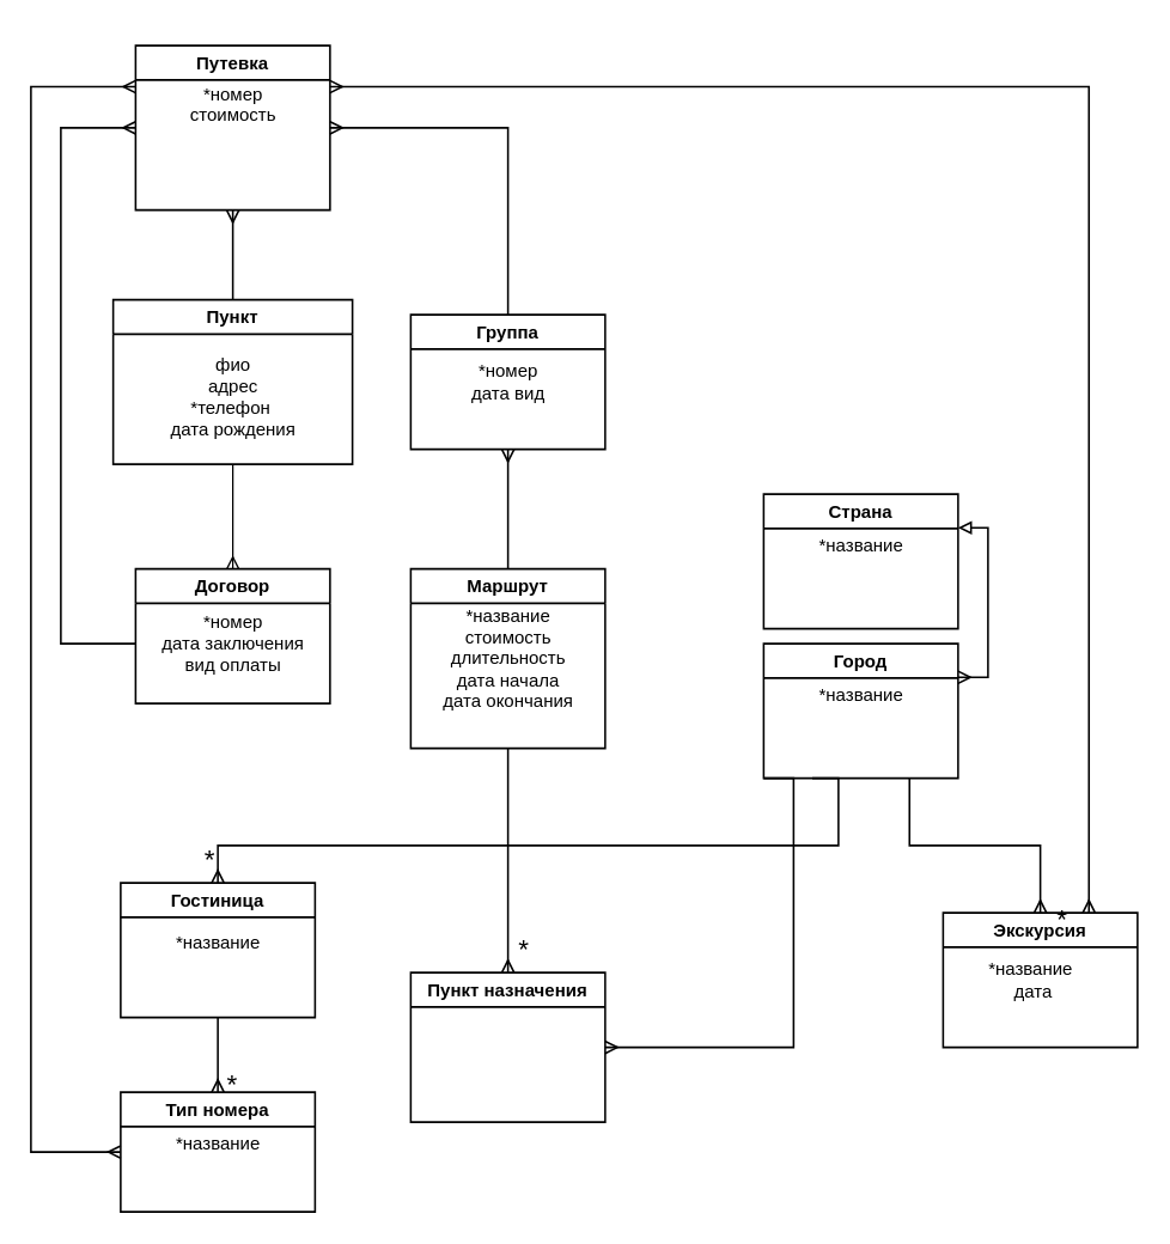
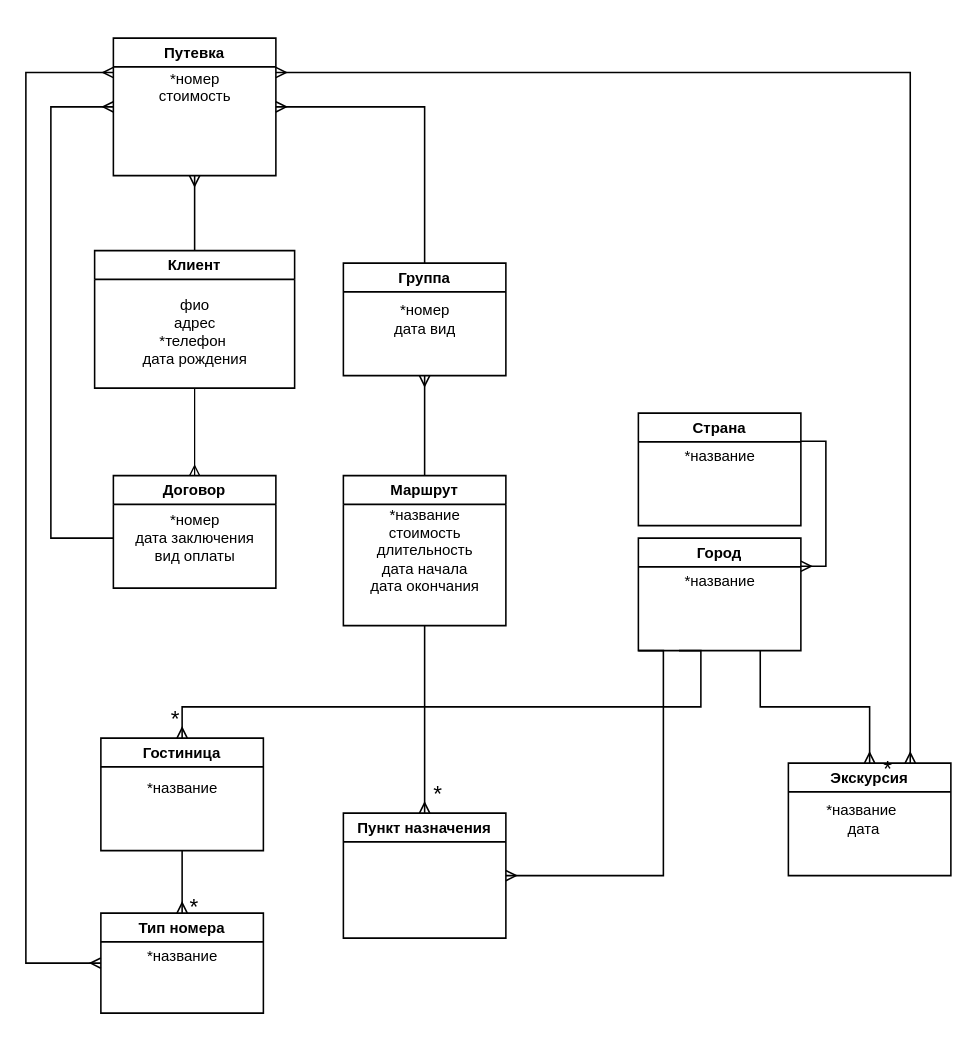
  <mxCell id="0" />
  <mxCell id="1" parent="0" />
  <mxCell id="2" style="edgeStyle=orthogonalEdgeStyle;rounded=0;orthogonalLoop=1;jettySize=auto;html=1;exitX=0.5;exitY=1;exitDx=0;exitDy=0;entryX=0.5;entryY=0;entryDx=0;entryDy=0;endArrow=none;endFill=0;startArrow=ERmany;startFill=0;strokeWidth=1.25;" parent="1" source="4" target="10" edge="1"><mxGeometry relative="1" as="geometry" /></mxCell>
  <mxCell id="3" style="edgeStyle=orthogonalEdgeStyle;rounded=0;orthogonalLoop=1;jettySize=auto;html=1;exitX=0.5;exitY=0;exitDx=0;exitDy=0;entryX=1;entryY=0.5;entryDx=0;entryDy=0;endArrow=ERmany;endFill=0;startArrow=none;startFill=0;strokeWidth=1.25;" parent="1" source="4" target="29" edge="1"><mxGeometry relative="1" as="geometry" /></mxCell>
  <mxCell id="4" value="Группа" style="swimlane;whiteSpace=wrap;html=1;startSize=23;strokeWidth=1.25;" parent="1" vertex="1"><mxGeometry x="274" y="210" width="130" height="90" as="geometry" /></mxCell>
  <mxCell id="5" value="*номер&lt;br&gt;дата вид" style="text;html=1;align=center;verticalAlign=middle;resizable=0;points=[];autosize=1;strokeColor=none;fillColor=none;strokeWidth=1.25;" parent="4" vertex="1"><mxGeometry x="15" y="25" width="100" height="40" as="geometry" /></mxCell>
  <mxCell id="6" style="edgeStyle=orthogonalEdgeStyle;rounded=0;orthogonalLoop=1;jettySize=auto;html=1;exitX=0.5;exitY=0;exitDx=0;exitDy=0;startArrow=none;startFill=0;endArrow=ERmany;endFill=0;entryX=0.5;entryY=1;entryDx=0;entryDy=0;strokeWidth=1.25;" parent="1" source="7" target="29" edge="1"><mxGeometry relative="1" as="geometry"><mxPoint x="210" y="160" as="targetPoint" /></mxGeometry></mxCell>
- <mxCell id="7" value="Пункт" style="swimlane;whiteSpace=wrap;html=1;startSize=23;strokeWidth=1.25;" parent="1" vertex="1"><mxGeometry x="75" y="200" width="160" height="110" as="geometry" /></mxCell>
+ <mxCell id="7" value="Клиент" style="swimlane;whiteSpace=wrap;html=1;startSize=23;strokeWidth=1.25;" parent="1" vertex="1"><mxGeometry x="75" y="200" width="160" height="110" as="geometry" /></mxCell>
  <mxCell id="8" value="фио&lt;br&gt;адрес&lt;br&gt;*телефон&amp;nbsp;&lt;br&gt;дата рождения" style="text;html=1;align=center;verticalAlign=middle;resizable=0;points=[];autosize=1;strokeColor=none;fillColor=none;strokeWidth=1.25;" parent="7" vertex="1"><mxGeometry x="25" y="30" width="110" height="70" as="geometry" /></mxCell>
  <mxCell id="9" style="edgeStyle=orthogonalEdgeStyle;rounded=0;orthogonalLoop=1;jettySize=auto;html=1;exitX=0.5;exitY=1;exitDx=0;exitDy=0;entryX=0.5;entryY=0;entryDx=0;entryDy=0;startArrow=none;startFill=0;endArrow=ERmany;endFill=0;strokeWidth=1.25;" parent="1" source="10" target="24" edge="1"><mxGeometry relative="1" as="geometry" /></mxCell>
  <mxCell id="10" value="Маршрут" style="swimlane;whiteSpace=wrap;html=1;strokeWidth=1.25;" parent="1" vertex="1"><mxGeometry x="274" y="380" width="130" height="120" as="geometry" /></mxCell>
  <mxCell id="11" value="*название&lt;br&gt;стоимость&lt;br&gt;длительность&lt;br&gt;дата начала&lt;br&gt;дата окончания" style="text;html=1;align=center;verticalAlign=middle;resizable=0;points=[];autosize=1;strokeColor=none;fillColor=none;strokeWidth=1.25;" parent="10" vertex="1"><mxGeometry x="10" y="15" width="110" height="90" as="geometry" /></mxCell>
  <mxCell id="12" style="edgeStyle=orthogonalEdgeStyle;rounded=0;orthogonalLoop=1;jettySize=auto;html=1;exitX=0.5;exitY=0;exitDx=0;exitDy=0;entryX=0.5;entryY=1;entryDx=0;entryDy=0;endArrow=none;endFill=0;startArrow=ERmany;startFill=0;" edge="1" parent="1" source="13" target="7"><mxGeometry relative="1" as="geometry" /></mxCell>
  <mxCell id="13" value="Договор" style="swimlane;whiteSpace=wrap;html=1;strokeWidth=1.25;" parent="1" vertex="1"><mxGeometry x="90" y="380" width="130" height="90" as="geometry" /></mxCell>
  <mxCell id="14" value="*номер&lt;br&gt;дата заключения&lt;br&gt;вид оплаты" style="text;html=1;align=center;verticalAlign=middle;resizable=0;points=[];autosize=1;strokeColor=none;fillColor=none;strokeWidth=1.25;" parent="13" vertex="1"><mxGeometry x="5" y="20" width="120" height="60" as="geometry" /></mxCell>
  <mxCell id="15" value="Страна" style="swimlane;whiteSpace=wrap;html=1;strokeWidth=1.25;" parent="1" vertex="1"><mxGeometry x="510" y="330" width="130" height="90" as="geometry" /></mxCell>
  <mxCell id="16" value="*название" style="text;html=1;align=center;verticalAlign=middle;resizable=0;points=[];autosize=1;strokeColor=none;fillColor=none;strokeWidth=1.25;" parent="15" vertex="1"><mxGeometry x="25" y="20" width="80" height="30" as="geometry" /></mxCell>
  <mxCell id="17" style="edgeStyle=orthogonalEdgeStyle;rounded=0;orthogonalLoop=1;jettySize=auto;html=1;exitX=0;exitY=1;exitDx=0;exitDy=0;startArrow=none;startFill=0;endArrow=ERmany;endFill=0;entryX=1;entryY=0.5;entryDx=0;entryDy=0;strokeWidth=1.25;" parent="1" source="19" target="24" edge="1"><mxGeometry relative="1" as="geometry"><mxPoint x="450" y="703" as="targetPoint" /><Array as="points"><mxPoint x="530" y="520" /><mxPoint x="530" y="700" /></Array></mxGeometry></mxCell>
- <mxCell id="18" style="edgeStyle=orthogonalEdgeStyle;rounded=0;orthogonalLoop=1;jettySize=auto;html=1;exitX=1;exitY=0.25;exitDx=0;exitDy=0;entryX=1;entryY=0.25;entryDx=0;entryDy=0;endArrow=block;endFill=0;startArrow=ERmany;startFill=0;strokeWidth=1.25;" parent="1" source="19" target="15" edge="1"><mxGeometry relative="1" as="geometry" /></mxCell>
+ <mxCell id="18" style="edgeStyle=orthogonalEdgeStyle;rounded=0;orthogonalLoop=1;jettySize=auto;html=1;exitX=1;exitY=0.25;exitDx=0;exitDy=0;entryX=1;entryY=0.25;entryDx=0;entryDy=0;endArrow=none;endFill=0;startArrow=ERmany;startFill=0;strokeWidth=1.25;" parent="1" source="19" target="15" edge="1"><mxGeometry relative="1" as="geometry" /></mxCell>
  <mxCell id="19" value="Город" style="swimlane;whiteSpace=wrap;html=1;strokeWidth=1.25;" parent="1" vertex="1"><mxGeometry x="510" y="430" width="130" height="90" as="geometry" /></mxCell>
  <mxCell id="20" value="*название" style="text;html=1;align=center;verticalAlign=middle;resizable=0;points=[];autosize=1;strokeColor=none;fillColor=none;strokeWidth=1.25;" parent="19" vertex="1"><mxGeometry x="25" y="20" width="80" height="30" as="geometry" /></mxCell>
  <mxCell id="21" style="edgeStyle=orthogonalEdgeStyle;rounded=0;orthogonalLoop=1;jettySize=auto;html=1;exitX=0.5;exitY=0;exitDx=0;exitDy=0;startArrow=ERmany;startFill=0;endArrow=none;endFill=0;entryX=0.25;entryY=1;entryDx=0;entryDy=0;strokeWidth=1.25;" parent="1" source="22" target="19" edge="1"><mxGeometry relative="1" as="geometry"><mxPoint x="550" y="530" as="targetPoint" /><Array as="points"><mxPoint x="145" y="565" /><mxPoint x="560" y="565" /><mxPoint x="560" y="520" /></Array></mxGeometry></mxCell>
  <mxCell id="22" value="Гостиница" style="swimlane;whiteSpace=wrap;html=1;startSize=23;strokeWidth=1.25;" parent="1" vertex="1"><mxGeometry x="80" y="590" width="130" height="90" as="geometry" /></mxCell>
  <mxCell id="23" value="*название" style="text;html=1;align=center;verticalAlign=middle;resizable=0;points=[];autosize=1;strokeColor=none;fillColor=none;strokeWidth=1.25;" parent="22" vertex="1"><mxGeometry x="25" y="25" width="80" height="30" as="geometry" /></mxCell>
  <mxCell id="24" value="Пункт назначения" style="swimlane;whiteSpace=wrap;html=1;startSize=23;strokeWidth=1.25;" parent="1" vertex="1"><mxGeometry x="274" y="650" width="130" height="100" as="geometry" /></mxCell>
  <mxCell id="25" style="edgeStyle=orthogonalEdgeStyle;rounded=0;orthogonalLoop=1;jettySize=auto;html=1;exitX=0.75;exitY=0;exitDx=0;exitDy=0;entryX=1;entryY=0.25;entryDx=0;entryDy=0;endArrow=ERmany;endFill=0;startArrow=ERmany;startFill=0;strokeWidth=1.25;" parent="1" source="27" target="29" edge="1"><mxGeometry relative="1" as="geometry"><mxPoint x="730" y="40" as="targetPoint" /><Array as="points"><mxPoint x="728" y="58" /></Array></mxGeometry></mxCell>
  <mxCell id="26" style="edgeStyle=orthogonalEdgeStyle;rounded=0;orthogonalLoop=1;jettySize=auto;html=1;exitX=0.5;exitY=0;exitDx=0;exitDy=0;entryX=0.75;entryY=1;entryDx=0;entryDy=0;endArrow=none;endFill=0;startArrow=ERmany;startFill=0;strokeWidth=1.25;" parent="1" source="27" target="19" edge="1"><mxGeometry relative="1" as="geometry" /></mxCell>
  <mxCell id="27" value="Экскурсия" style="swimlane;whiteSpace=wrap;html=1;strokeWidth=1.25;" parent="1" vertex="1"><mxGeometry x="630" y="610" width="130" height="90" as="geometry"><mxRectangle x="510" y="520" width="100" height="30" as="alternateBounds" /></mxGeometry></mxCell>
  <mxCell id="28" value="*название&amp;nbsp;&lt;br&gt;дата" style="text;html=1;align=center;verticalAlign=middle;resizable=0;points=[];autosize=1;strokeColor=none;fillColor=none;strokeWidth=1.25;" parent="27" vertex="1"><mxGeometry x="20" y="25" width="80" height="40" as="geometry" /></mxCell>
  <mxCell id="29" value="Путевка" style="swimlane;whiteSpace=wrap;html=1;strokeWidth=1.25;" parent="1" vertex="1"><mxGeometry x="90" y="30" width="130" height="110" as="geometry" /></mxCell>
  <mxCell id="30" value="&lt;br&gt;&lt;br&gt;*номер&lt;br&gt;стоимость" style="text;html=1;align=center;verticalAlign=middle;resizable=0;points=[];autosize=1;strokeColor=none;fillColor=none;strokeWidth=1.25;" parent="29" vertex="1"><mxGeometry x="25" y="-10" width="80" height="70" as="geometry" /></mxCell>
  <mxCell id="31" style="edgeStyle=orthogonalEdgeStyle;rounded=0;orthogonalLoop=1;jettySize=auto;html=1;exitX=0.5;exitY=0;exitDx=0;exitDy=0;entryX=0.5;entryY=1;entryDx=0;entryDy=0;startArrow=ERmany;startFill=0;endArrow=none;endFill=0;strokeWidth=1.25;" parent="1" source="33" target="22" edge="1"><mxGeometry relative="1" as="geometry" /></mxCell>
  <mxCell id="32" style="edgeStyle=orthogonalEdgeStyle;rounded=0;orthogonalLoop=1;jettySize=auto;html=1;exitX=0;exitY=0.5;exitDx=0;exitDy=0;entryX=0;entryY=0.25;entryDx=0;entryDy=0;endArrow=ERmany;endFill=0;startArrow=ERmany;startFill=0;strokeWidth=1.25;" parent="1" source="33" target="29" edge="1"><mxGeometry relative="1" as="geometry"><mxPoint x="10" y="40" as="targetPoint" /><Array as="points"><mxPoint x="20" y="770" /><mxPoint x="20" y="58" /></Array></mxGeometry></mxCell>
  <mxCell id="33" value="Тип номера" style="swimlane;whiteSpace=wrap;html=1;strokeWidth=1.25;" parent="1" vertex="1"><mxGeometry x="80" y="730" width="130" height="80" as="geometry" /></mxCell>
  <mxCell id="34" value="*название" style="text;html=1;align=center;verticalAlign=middle;resizable=0;points=[];autosize=1;strokeColor=none;fillColor=none;strokeWidth=1.25;" parent="33" vertex="1"><mxGeometry x="25" y="20" width="80" height="30" as="geometry" /></mxCell>
  <mxCell id="35" style="edgeStyle=orthogonalEdgeStyle;rounded=0;orthogonalLoop=1;jettySize=auto;html=1;entryX=0;entryY=0.5;entryDx=0;entryDy=0;strokeWidth=1.25;endArrow=ERmany;endFill=0;" parent="1" target="29" edge="1"><mxGeometry relative="1" as="geometry"><mxPoint x="50" y="90" as="targetPoint" /><mxPoint x="90" y="430" as="sourcePoint" /><Array as="points"><mxPoint x="40" y="430" /><mxPoint x="40" y="85" /></Array></mxGeometry></mxCell>
  <mxCell id="36" value="&lt;font style=&quot;font-size: 18px;&quot;&gt;*&lt;/font&gt;" style="text;html=1;strokeColor=none;fillColor=none;align=center;verticalAlign=middle;whiteSpace=wrap;rounded=0;" vertex="1" parent="1"><mxGeometry x="320" y="620" width="60" height="30" as="geometry" /></mxCell>
  <mxCell id="37" value="&lt;font style=&quot;font-size: 18px;&quot;&gt;*&lt;/font&gt;" style="text;html=1;strokeColor=none;fillColor=none;align=center;verticalAlign=middle;whiteSpace=wrap;rounded=0;" vertex="1" parent="1"><mxGeometry x="125" y="710" width="60" height="30" as="geometry" /></mxCell>
  <mxCell id="38" value="&lt;font style=&quot;font-size: 18px;&quot;&gt;*&lt;/font&gt;" style="text;html=1;strokeColor=none;fillColor=none;align=center;verticalAlign=middle;whiteSpace=wrap;rounded=0;" vertex="1" parent="1"><mxGeometry x="110" y="560" width="60" height="30" as="geometry" /></mxCell>
  <mxCell id="39" value="&lt;font style=&quot;font-size: 18px;&quot;&gt;*&lt;/font&gt;" style="text;html=1;strokeColor=none;fillColor=none;align=center;verticalAlign=middle;whiteSpace=wrap;rounded=0;" vertex="1" parent="1"><mxGeometry x="680" y="600" width="60" height="30" as="geometry" /></mxCell>
